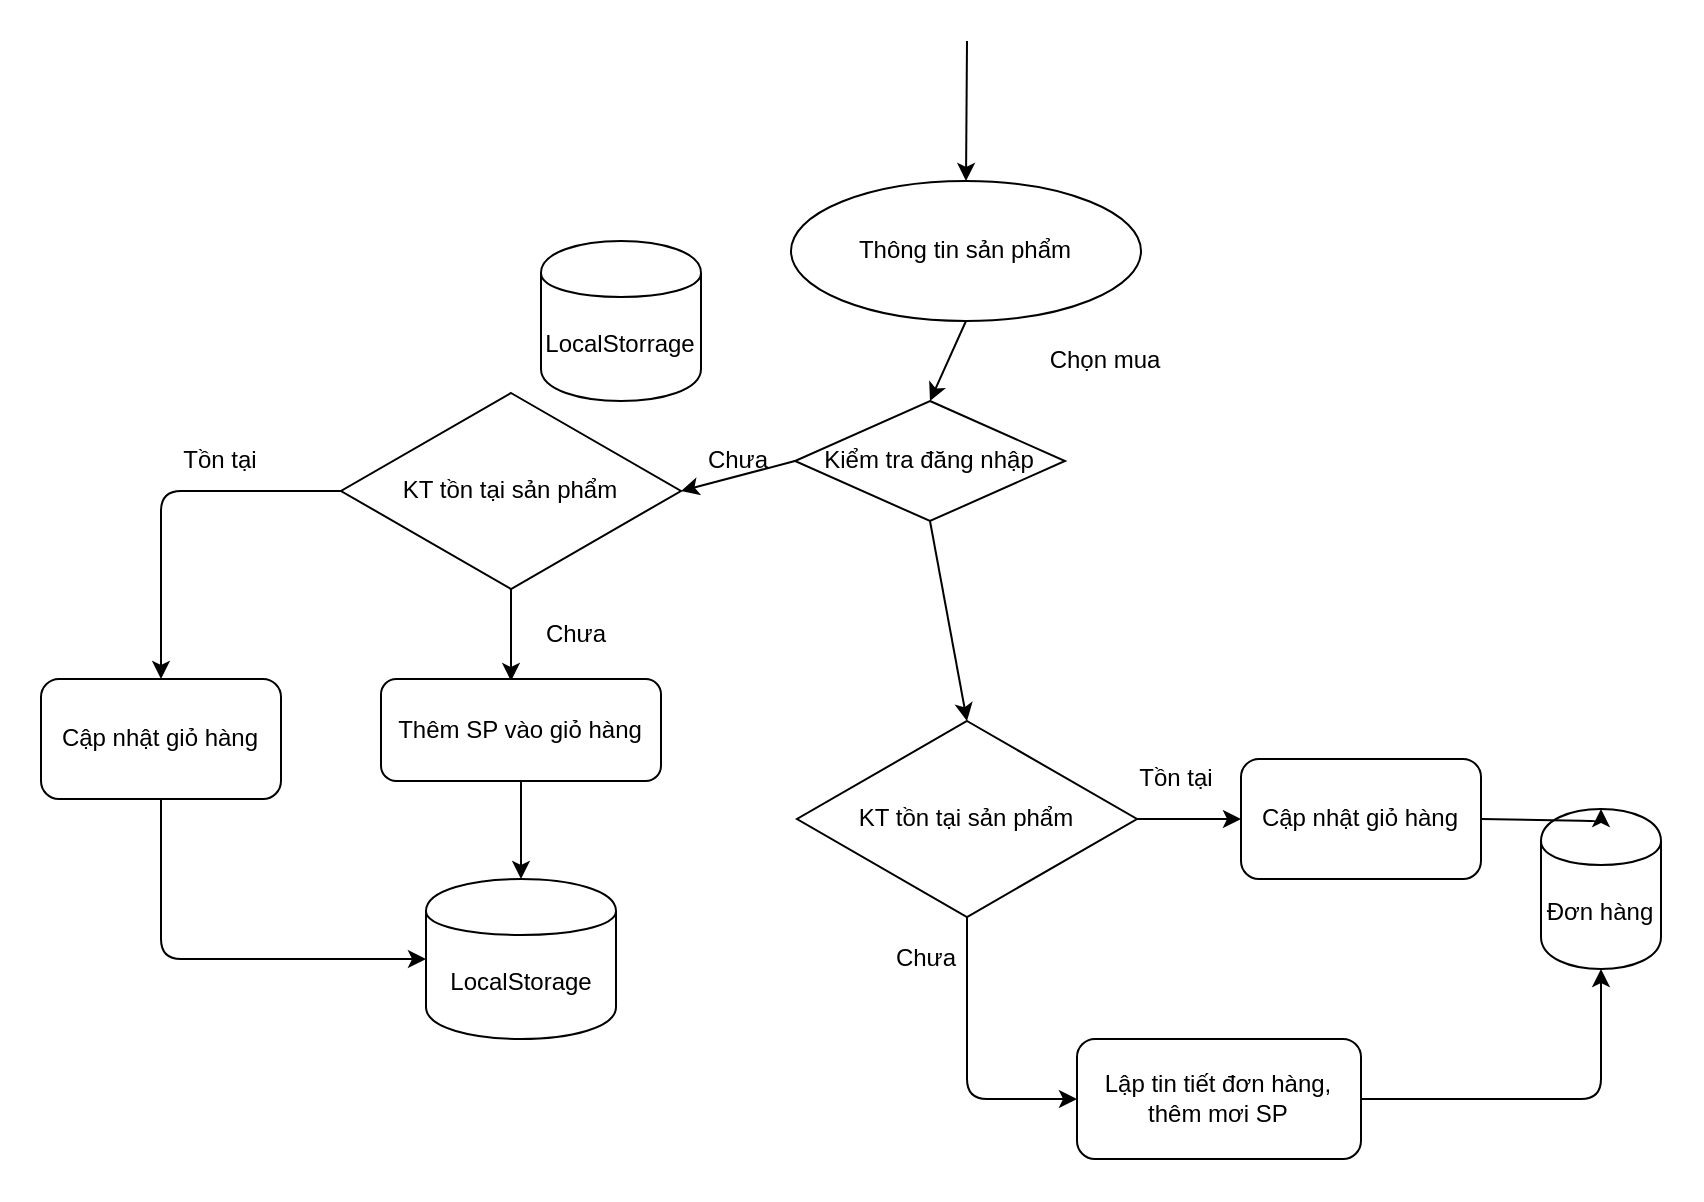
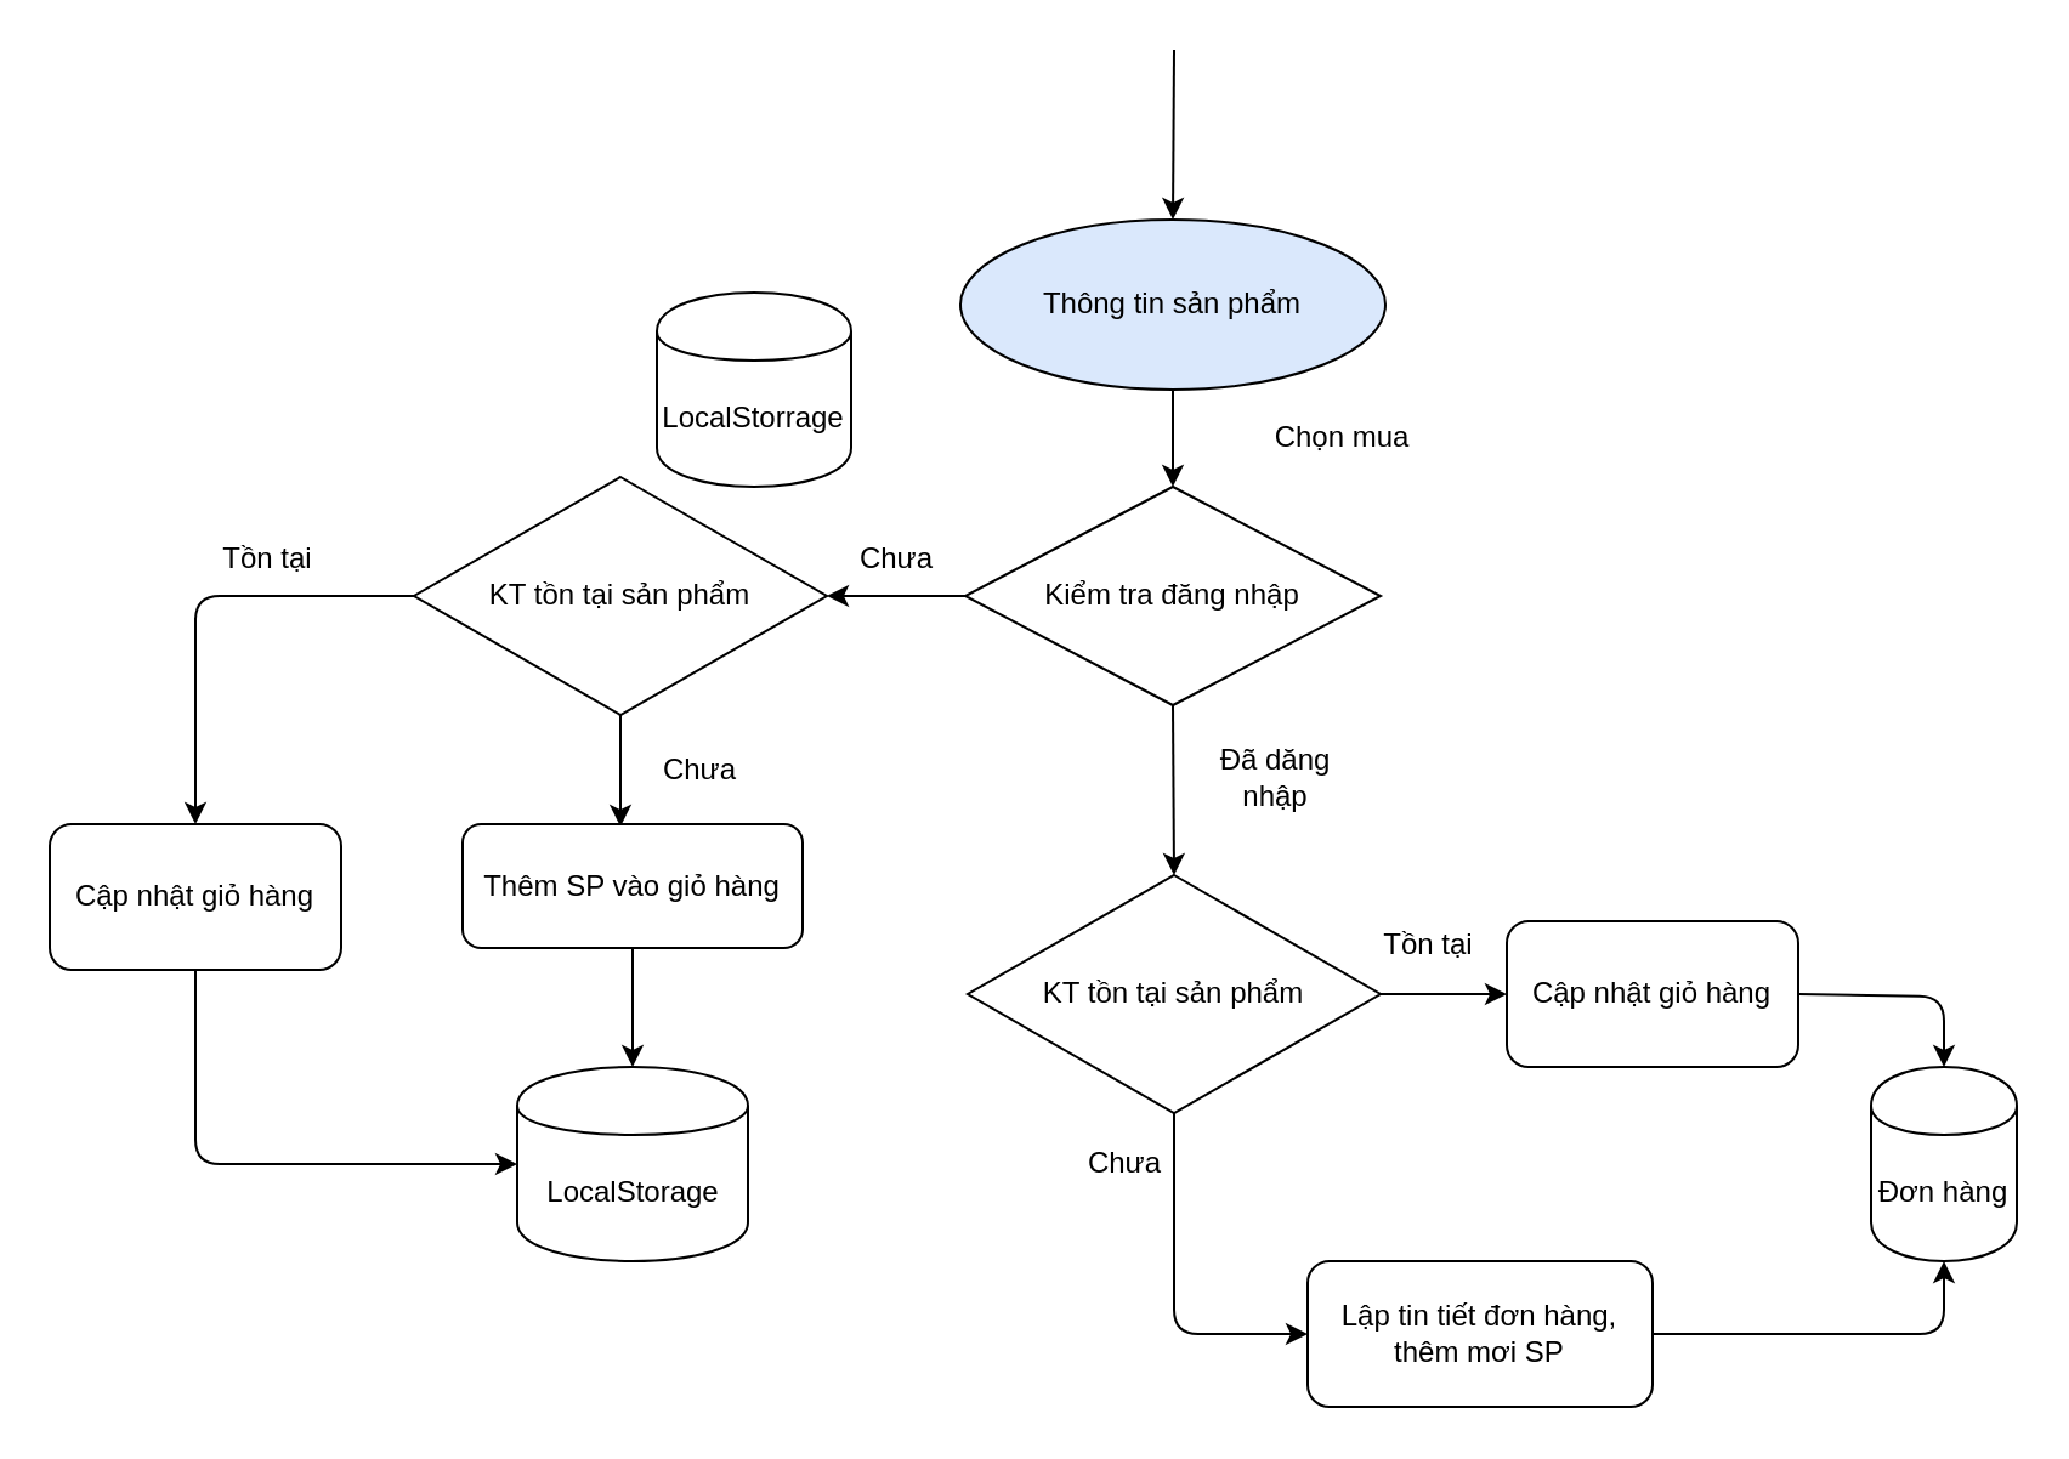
  <mxCell id="0" />
  <mxCell id="1" parent="0" />
- <mxCell id="2" value="Thông tin sản phẩm" style="ellipse;whiteSpace=wrap;html=1;" vertex="1" parent="1"><mxGeometry x="395" y="90" width="175" height="70" as="geometry" /></mxCell>
- <mxCell id="3" value="Kiểm tra đăng nhập" style="rhombus;whiteSpace=wrap;html=1;" vertex="1" parent="1"><mxGeometry x="397" y="200" width="135" height="60" as="geometry" /></mxCell>
+ <mxCell id="2" value="Thông tin sản phẩm" style="ellipse;whiteSpace=wrap;html=1;fillColor=#dae8fc;" vertex="1" parent="1"><mxGeometry x="395" y="90" width="175" height="70" as="geometry" /></mxCell>
+ <mxCell id="3" value="Kiểm tra đăng nhập" style="rhombus;whiteSpace=wrap;html=1;" vertex="1" parent="1"><mxGeometry x="397" y="200" width="171" height="90" as="geometry" /></mxCell>
  <mxCell id="4" value="" style="endArrow=classic;html=1;exitX=0.5;exitY=1;exitDx=0;exitDy=0;entryX=0.5;entryY=0;entryDx=0;entryDy=0;" edge="1" parent="1" source="2" target="3"><mxGeometry width="50" height="50" relative="1" as="geometry"><mxPoint x="460" y="210" as="sourcePoint" /><mxPoint x="510" y="160" as="targetPoint" /></mxGeometry></mxCell>
  <mxCell id="5" value="Chọn mua" style="text;html=1;strokeColor=none;fillColor=none;align=center;verticalAlign=middle;whiteSpace=wrap;rounded=0;" vertex="1" parent="1"><mxGeometry x="510" y="170" width="85" height="20" as="geometry" /></mxCell>
  <mxCell id="6" value="" style="endArrow=classic;html=1;entryX=0.5;entryY=0;entryDx=0;entryDy=0;" edge="1" parent="1" target="2"><mxGeometry width="50" height="50" relative="1" as="geometry"><mxPoint x="483" y="20" as="sourcePoint" /><mxPoint x="500" y="10" as="targetPoint" /></mxGeometry></mxCell>
  <mxCell id="7" value="" style="endArrow=classic;html=1;exitX=0;exitY=0.5;exitDx=0;exitDy=0;" edge="1" parent="1" source="3"><mxGeometry width="50" height="50" relative="1" as="geometry"><mxPoint x="250" y="270" as="sourcePoint" /><mxPoint x="340" y="245" as="targetPoint" /></mxGeometry></mxCell>
  <mxCell id="8" style="edgeStyle=orthogonalEdgeStyle;rounded=0;orthogonalLoop=1;jettySize=auto;html=1;" edge="1" parent="1" source="9"><mxGeometry relative="1" as="geometry"><mxPoint x="255" y="340" as="targetPoint" /></mxGeometry></mxCell>
  <mxCell id="9" value="KT tồn tại sản phẩm" style="rhombus;whiteSpace=wrap;html=1;" vertex="1" parent="1"><mxGeometry x="170" y="196" width="170" height="98" as="geometry" /></mxCell>
  <mxCell id="10" value="LocalStorrage" style="shape=cylinder;whiteSpace=wrap;html=1;boundedLbl=1;backgroundOutline=1;" vertex="1" parent="1"><mxGeometry x="270" y="120" width="80" height="80" as="geometry" /></mxCell>
  <mxCell id="11" value="Chưa" style="text;html=1;strokeColor=none;fillColor=none;align=center;verticalAlign=middle;whiteSpace=wrap;rounded=0;" vertex="1" parent="1"><mxGeometry x="349" y="220" width="40" height="20" as="geometry" /></mxCell>
  <mxCell id="12" value="" style="endArrow=classic;html=1;exitX=0.5;exitY=1;exitDx=0;exitDy=0;" edge="1" parent="1" source="3"><mxGeometry width="50" height="50" relative="1" as="geometry"><mxPoint x="520" y="430" as="sourcePoint" /><mxPoint x="483" y="360" as="targetPoint" /></mxGeometry></mxCell>
+ <mxCell id="13" value="Đã dăng nhập" style="text;html=1;strokeColor=none;fillColor=none;align=center;verticalAlign=middle;whiteSpace=wrap;rounded=0;" vertex="1" parent="1"><mxGeometry x="490" y="310" width="70" height="20" as="geometry" /></mxCell>
  <mxCell id="14" value="KT tồn tại sản phẩm" style="rhombus;whiteSpace=wrap;html=1;" vertex="1" parent="1"><mxGeometry x="398" y="360" width="170" height="98" as="geometry" /></mxCell>
  <mxCell id="15" value="" style="endArrow=classic;html=1;exitX=0.5;exitY=1;exitDx=0;exitDy=0;entryX=0;entryY=0.5;entryDx=0;entryDy=0;" edge="1" parent="1" source="14" target="20"><mxGeometry width="50" height="50" relative="1" as="geometry"><mxPoint x="470" y="490" as="sourcePoint" /><mxPoint x="483" y="550" as="targetPoint" /><Array as="points"><mxPoint x="483" y="549" /></Array></mxGeometry></mxCell>
  <mxCell id="16" value="" style="endArrow=classic;html=1;exitX=1;exitY=0.5;exitDx=0;exitDy=0;entryX=0;entryY=0.5;entryDx=0;entryDy=0;" edge="1" parent="1" source="14"><mxGeometry width="50" height="50" relative="1" as="geometry"><mxPoint x="200" y="570" as="sourcePoint" /><mxPoint x="620" y="409" as="targetPoint" /></mxGeometry></mxCell>
  <mxCell id="17" value="Cập nhật giỏ hàng" style="rounded=1;whiteSpace=wrap;html=1;" vertex="1" parent="1"><mxGeometry x="620" y="379" width="120" height="60" as="geometry" /></mxCell>
  <mxCell id="18" value="Tồn tại" style="text;html=1;strokeColor=none;fillColor=none;align=center;verticalAlign=middle;whiteSpace=wrap;rounded=0;" vertex="1" parent="1"><mxGeometry x="568" y="379" width="40" height="20" as="geometry" /></mxCell>
- <mxCell id="19" value="Đơn hàng" style="shape=cylinder;whiteSpace=wrap;html=1;boundedLbl=1;backgroundOutline=1;" vertex="1" parent="1"><mxGeometry x="770" y="404" width="60" height="80" as="geometry" /></mxCell>
+ <mxCell id="19" value="Đơn hàng" style="shape=cylinder;whiteSpace=wrap;html=1;boundedLbl=1;backgroundOutline=1;" vertex="1" parent="1"><mxGeometry x="770" y="439" width="60" height="80" as="geometry" /></mxCell>
  <mxCell id="20" value="Lập tin tiết đơn hàng, thêm mơi SP" style="rounded=1;whiteSpace=wrap;html=1;" vertex="1" parent="1"><mxGeometry x="538" y="519" width="142" height="60" as="geometry" /></mxCell>
  <mxCell id="21" value="" style="endArrow=classic;html=1;exitX=1;exitY=0.5;exitDx=0;exitDy=0;entryX=0.5;entryY=1;entryDx=0;entryDy=0;" edge="1" parent="1" source="20" target="19"><mxGeometry width="50" height="50" relative="1" as="geometry"><mxPoint x="680" y="580" as="sourcePoint" /><mxPoint x="730" y="530" as="targetPoint" /><Array as="points"><mxPoint x="800" y="549" /></Array></mxGeometry></mxCell>
  <mxCell id="22" value="" style="endArrow=classic;html=1;exitX=1;exitY=0.5;exitDx=0;exitDy=0;entryX=0.5;entryY=0;entryDx=0;entryDy=0;" edge="1" parent="1" source="17" target="19"><mxGeometry width="50" height="50" relative="1" as="geometry"><mxPoint x="690" y="330" as="sourcePoint" /><mxPoint x="740" y="280" as="targetPoint" /><Array as="points"><mxPoint x="800" y="410" /></Array></mxGeometry></mxCell>
  <mxCell id="23" value="Thêm SP vào giỏ hàng" style="rounded=1;whiteSpace=wrap;html=1;" vertex="1" parent="1"><mxGeometry x="190" y="339" width="140" height="51" as="geometry" /></mxCell>
  <mxCell id="24" value="LocalStorage" style="shape=cylinder;whiteSpace=wrap;html=1;boundedLbl=1;backgroundOutline=1;" vertex="1" parent="1"><mxGeometry x="212.5" y="439" width="95" height="80" as="geometry" /></mxCell>
  <mxCell id="25" value="" style="endArrow=classic;html=1;exitX=0.5;exitY=1;exitDx=0;exitDy=0;entryX=0.5;entryY=0;entryDx=0;entryDy=0;" edge="1" parent="1" source="23" target="24"><mxGeometry width="50" height="50" relative="1" as="geometry"><mxPoint x="110" y="620" as="sourcePoint" /><mxPoint x="160" y="570" as="targetPoint" /></mxGeometry></mxCell>
  <mxCell id="26" value="" style="endArrow=classic;html=1;exitX=0;exitY=0.5;exitDx=0;exitDy=0;entryX=0.5;entryY=0;entryDx=0;entryDy=0;" edge="1" parent="1" source="9" target="27"><mxGeometry width="50" height="50" relative="1" as="geometry"><mxPoint x="100" y="290" as="sourcePoint" /><mxPoint x="100" y="245" as="targetPoint" /><Array as="points"><mxPoint x="80" y="245" /></Array></mxGeometry></mxCell>
  <mxCell id="27" value="Cập nhật giỏ hàng" style="rounded=1;whiteSpace=wrap;html=1;" vertex="1" parent="1"><mxGeometry x="20" y="339" width="120" height="60" as="geometry" /></mxCell>
  <mxCell id="28" value="" style="endArrow=classic;html=1;exitX=0.5;exitY=1;exitDx=0;exitDy=0;entryX=0;entryY=0.5;entryDx=0;entryDy=0;" edge="1" parent="1" source="27" target="24"><mxGeometry width="50" height="50" relative="1" as="geometry"><mxPoint x="70" y="520" as="sourcePoint" /><mxPoint x="120" y="470" as="targetPoint" /><Array as="points"><mxPoint x="80" y="479" /></Array></mxGeometry></mxCell>
  <mxCell id="29" value="Chưa" style="text;html=1;strokeColor=none;fillColor=none;align=center;verticalAlign=middle;whiteSpace=wrap;rounded=0;" vertex="1" parent="1"><mxGeometry x="267.5" y="306.5" width="40" height="20" as="geometry" /></mxCell>
  <mxCell id="30" value="Tồn tại" style="text;html=1;strokeColor=none;fillColor=none;align=center;verticalAlign=middle;whiteSpace=wrap;rounded=0;" vertex="1" parent="1"><mxGeometry y="220" width="40" height="20" as="geometry" x="90" /></mxCell>
  <mxCell id="31" value="Chưa" style="text;html=1;strokeColor=none;fillColor=none;align=center;verticalAlign=middle;whiteSpace=wrap;rounded=0;" vertex="1" parent="1"><mxGeometry x="443" y="469" width="40" height="20" as="geometry" /></mxCell>
